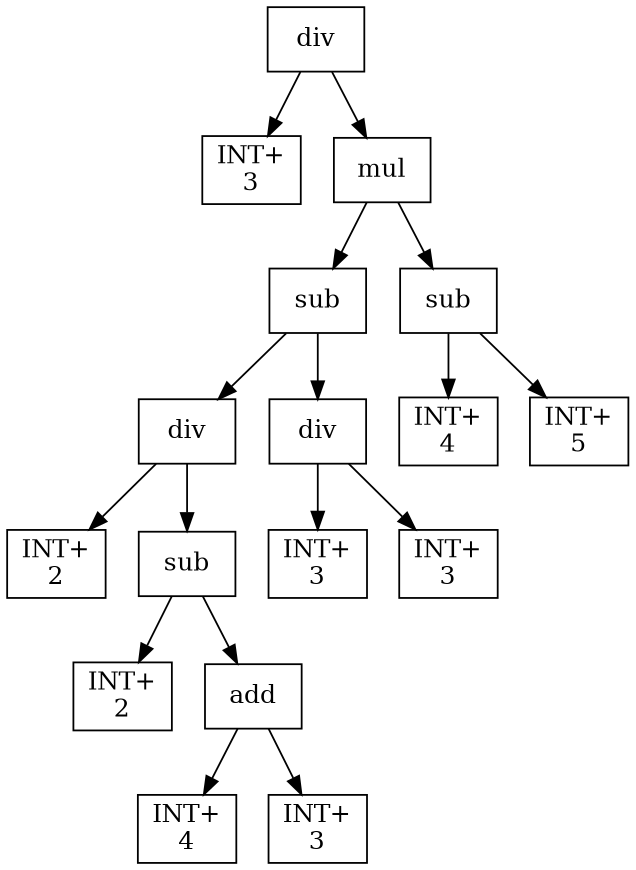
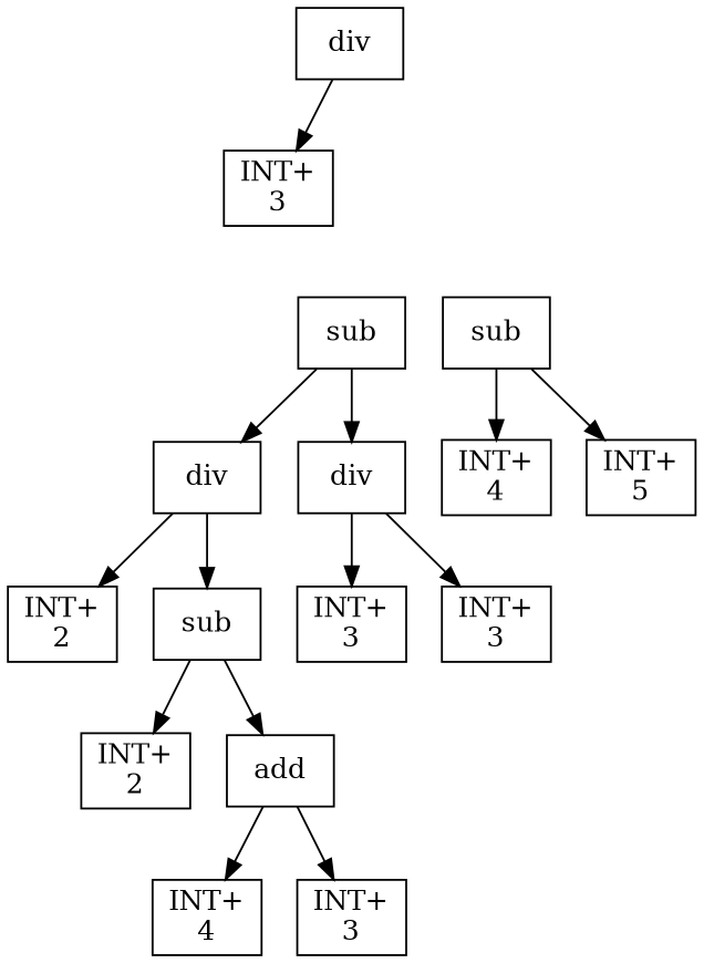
  digraph {
    node [shape=box]
    n1 [label=div]
    n2 [label="INT+\n3"]
-   n3 [label=mul]
    n4 [label=sub]
    n5 [label=sub]
    n6 [label=div]
    n7 [label=div]
    n8 [label="INT+\n2"]
    n9 [label=sub]
    n10 [label="INT+\n2"]
    n11 [label=add]
    n12 [label="INT+\n4"]
    n13 [label="INT+\n3"]
    n14 [label="INT+\n3"]
    n15 [label="INT+\n3"]
    n16 [label="INT+\n4"]
    n17 [label="INT+\n5"]
    n1 -> n2
-   n1 -> n3
-   n3 -> n4
-   n3 -> n5
    n4 -> n6
    n4 -> n7
    n5 -> n16
    n5 -> n17
    n6 -> n8
    n6 -> n9
    n7 -> n14
    n7 -> n15
    n9 -> n10
    n9 -> n11
    n11 -> n12
    n11 -> n13
  }
